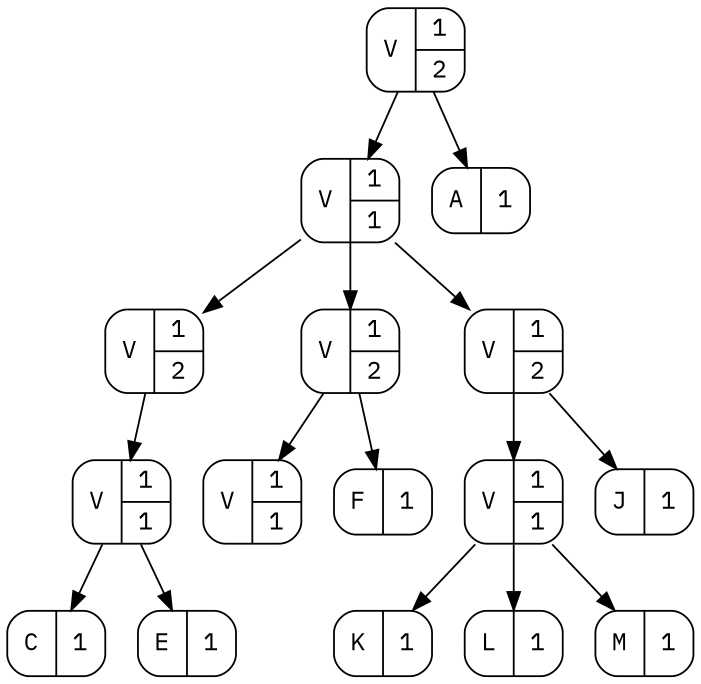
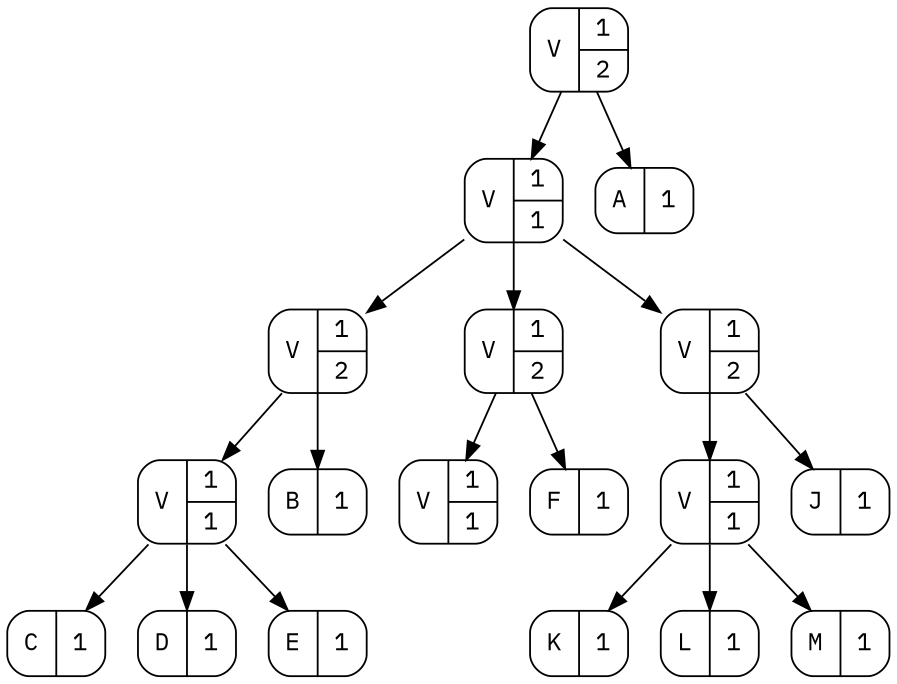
  digraph {
    fontname="IBM Plex Mono"
    node [fontname="IBM Plex Mono" shape=Mrecord]
    edge [fontname="IBM Plex Mono"]
    n1 [label="V | { 1 | 2 }"]
    n2 [label="V | { 1 | 1 }"]
    n3 [label="A | 1"]
    n4 [label="V | { 1 | 2 }"]
    n5 [label="V | { 1 | 2 }"]
    n6 [label="V | { 1 | 2 }"]
    n7 [label="V | { 1 | 1 }"]
+   n8 [label="B | 1"]
    n9 [label="V | { 1 | 1 }"]
    n10 [label="F | 1"]
    n11 [label="V | { 1 | 1 }"]
    n12 [label="J | 1"]
    n13 [label="C | 1"]
+   n14 [label="D | 1"]
    n15 [label="E | 1"]
    n16 [label="K | 1"]
    n17 [label="L | 1"]
    n18 [label="M | 1"]
    n1 -> n2
    n1 -> n3
    n2 -> n4
    n2 -> n5
    n2 -> n6
    n4 -> n7
+   n4 -> n8
    n5 -> n9
    n5 -> n10
    n6 -> n11
    n6 -> n12
    n7 -> n13
+   n7 -> n14
    n7 -> n15
    n11 -> n16
    n11 -> n17
    n11 -> n18
  }
